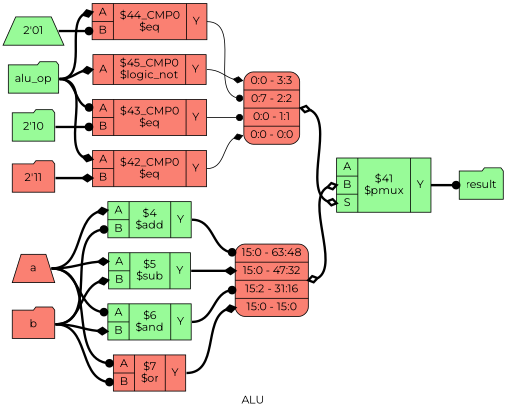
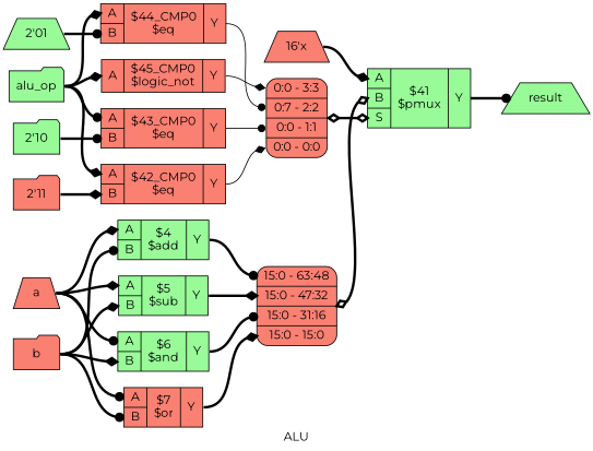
  digraph {
    fontname=Montserrat
    label=ALU
    rankdir=LR
    remincross=true
    node [fillcolor=salmon fontname=Montserrat shape=record style=filled]
    edge [arrowhead=diamond color=black fontcolor=black fontname=Montserrat headport="p13:w" style="setlinewidth(3)" tailport=e]
    n1 [color=black fontcolor=black label=a shape=trapezium]
    n2 [fillcolor=palegreen label="{{<p13> A|<p14> B}|$4\n$add|{<p15> Y}}"]
    n3 [fillcolor=palegreen label="{{<p13> A|<p14> B}|$6\n$and|{<p15> Y}}"]
    n4 [label="{{<p13> A|<p14> B}|$7\n$or|{<p15> Y}}"]
    n5 [fillcolor=palegreen label="{{<p13> A|<p14> B}|$5\n$sub|{<p15> Y}}"]
-   n6 [color=black fontcolor=black label="<s3> 15:0 - 63:48 |<s2> 15:0 - 47:32 |<s1> 15:2 - 31:16 |<s0> 15:0 - 15:0 " style="rounded,filled"]
+   n6 [color=black fontcolor=black label="<s3> 15:0 - 63:48 |<s2> 15:0 - 47:32 |<s1> 15:0 - 31:16 |<s0> 15:0 - 15:0 " style="rounded,filled"]
    n7 [color=black fillcolor=palegreen fontcolor=black label=alu_op shape=folder]
    n8 [label="{{<p13> A|<p14> B}|$42_CMP0\n$eq|{<p15> Y}}"]
    n9 [label="{{<p13> A|<p14> B}|$43_CMP0\n$eq|{<p15> Y}}"]
    n10 [label="{{<p13> A|<p14> B}|$44_CMP0\n$eq|{<p15> Y}}"]
    n11 [label="{{<p13> A}|$45_CMP0\n$logic_not|{<p15> Y}}"]
    n12 [color=black fontcolor=black label="<s3> 0:0 - 3:3 |<s2> 0:7 - 2:2 |<s1> 0:0 - 1:1 |<s0> 0:0 - 0:0 " style="rounded,filled"]
    n13 [color=black fontcolor=black label=b shape=folder]
-   n14 [color=black fillcolor=palegreen fontcolor=black label=result shape=folder]
+   n14 [color=black fillcolor=palegreen fontcolor=black label=result shape=trapezium]
    n15 [fillcolor=palegreen label="{{<p13> A|<p14> B|<p19> S}|$41\n$pmux|{<p15> Y}}"]
+   n16 [label="16'x" shape=trapezium]
    n17 [label="2'11" shape=folder]
    n18 [fillcolor=palegreen label="2'10" shape=folder]
    n19 [fillcolor=palegreen label="2'01" shape=trapezium]
    n1 -> n2
    n1 -> n3 [arrowhead=dot]
    n1 -> n4 [arrowhead=dot]
    n1 -> n5
    n2 -> n6 [arrowhead=dot headport="s3:w" tailport="p15:e"]
    n3 -> n6 [arrowhead=dot headport="s1:w" tailport="p15:e"]
    n4 -> n6 [headport="s0:w" tailport="p15:e"]
    n5 -> n6 [headport="s2:w" tailport="p15:e"]
    n6 -> n15 [arrowhead=odiamond arrowtail=odiamond dir=both headport="p14:w"]
    n7 -> n8
    n7 -> n9 [arrowhead=dot]
    n7 -> n10
    n7 -> n11
    n8 -> n12 [headport="s0:w" tailport="p15:e" style=""]
    n9 -> n12 [arrowhead=dot headport="s1:w" tailport="p15:e" style=""]
    n10 -> n12 [arrowhead=dot headport="s2:w" tailport="p15:e" style=""]
    n11 -> n12 [headport="s3:w" tailport="p15:e" style=""]
    n12 -> n15 [arrowhead=odiamond arrowtail=odiamond dir=both headport="p19:w"]
    n13 -> n2 [arrowhead=dot headport="p14:w"]
    n13 -> n3 [headport="p14:w"]
    n13 -> n4 [arrowhead=dot headport="p14:w"]
    n13 -> n5 [headport="p14:w"]
    n15 -> n14 [arrowhead=dot headport=w tailport="p15:e"]
+   n16 -> n15
    n17 -> n8 [headport="p14:w"]
    n18 -> n9 [arrowhead=dot headport="p14:w"]
    n19 -> n10 [arrowhead=dot headport="p14:w"]
  }
